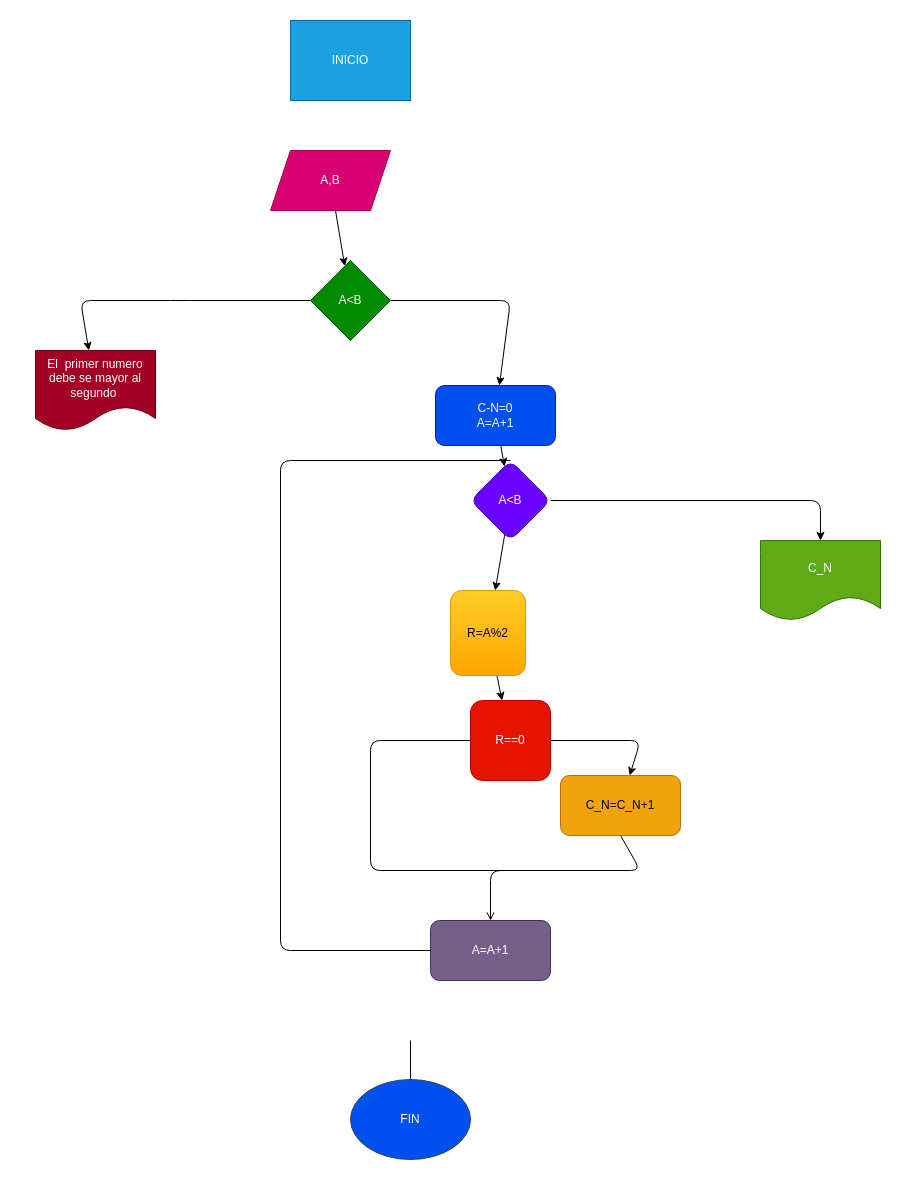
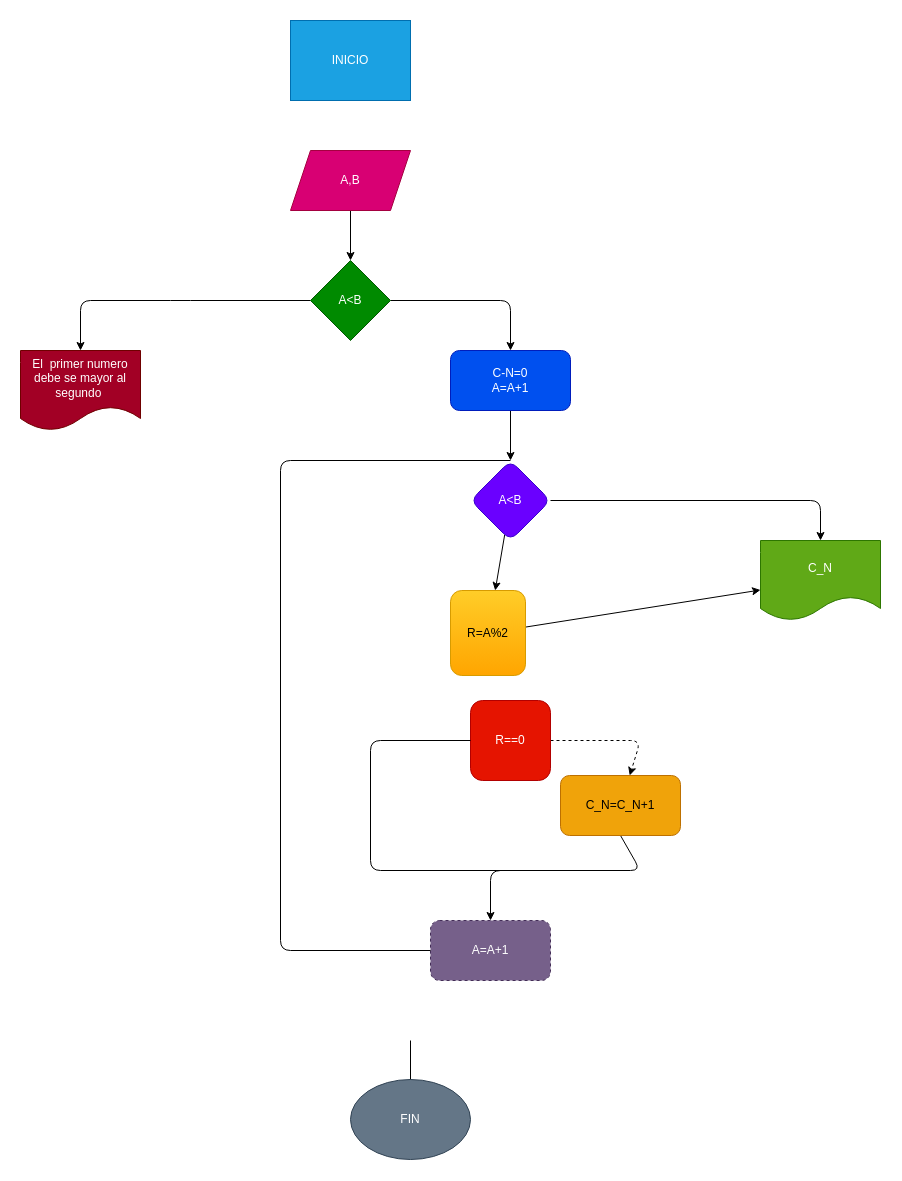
  <mxCell id="0" />
  <mxCell id="1" parent="0" />
  <mxCell id="2" value="INICIO" style="whiteSpace=wrap;html=1;fillColor=#1ba1e2;fontColor=#ffffff;strokeColor=#006EAF;rounded=0;" parent="1" vertex="1"><mxGeometry x="290" y="20" width="120" height="80" as="geometry" /></mxCell>
  <mxCell id="3" value="" style="edgeStyle=none;html=1;" parent="1" source="4" target="7" edge="1"><mxGeometry relative="1" as="geometry" /></mxCell>
- <mxCell id="4" value="A,B" style="shape=parallelogram;perimeter=parallelogramPerimeter;whiteSpace=wrap;html=1;fixedSize=1;fillColor=#d80073;fontColor=#ffffff;strokeColor=#A50040;" parent="1" vertex="1"><mxGeometry x="270" y="150" width="120" height="60" as="geometry" /></mxCell>
+ <mxCell id="4" value="A,B" style="shape=parallelogram;perimeter=parallelogramPerimeter;whiteSpace=wrap;html=1;fixedSize=1;fillColor=#d80073;fontColor=#ffffff;strokeColor=#A50040;" parent="1" vertex="1"><mxGeometry x="290" y="150" width="120" height="60" as="geometry" /></mxCell>
  <mxCell id="5" value="" style="edgeStyle=none;html=1;" parent="1" source="7" target="9" edge="1"><mxGeometry relative="1" as="geometry"><Array as="points"><mxPoint x="510" y="300" /></Array></mxGeometry></mxCell>
  <mxCell id="6" value="" style="edgeStyle=none;html=1;" parent="1" source="7" target="10" edge="1"><mxGeometry relative="1" as="geometry"><Array as="points"><mxPoint x="180" y="300" /><mxPoint x="80" y="300" /></Array></mxGeometry></mxCell>
  <mxCell id="7" value="A&amp;lt;B" style="rhombus;whiteSpace=wrap;html=1;fillColor=#008a00;fontColor=#ffffff;strokeColor=#005700;" parent="1" vertex="1"><mxGeometry x="310" y="260" width="80" height="80" as="geometry" /></mxCell>
  <mxCell id="8" value="" style="edgeStyle=none;html=1;" parent="1" source="9" target="13" edge="1"><mxGeometry relative="1" as="geometry" /></mxCell>
- <mxCell id="9" value="C-N=0&lt;br&gt;A=A+1" style="rounded=1;whiteSpace=wrap;html=1;fillColor=#0050ef;fontColor=#ffffff;strokeColor=#001DBC;" parent="1" vertex="1"><mxGeometry x="435" y="385" width="120" height="60" as="geometry" /></mxCell>
- <mxCell id="10" value="El&amp;nbsp; primer numero debe se mayor al segundo&amp;nbsp;" style="shape=document;whiteSpace=wrap;html=1;boundedLbl=1;fillColor=#a20025;fontColor=#ffffff;strokeColor=#6F0000;" parent="1" vertex="1"><mxGeometry x="35" y="350" width="120" height="80" as="geometry" /></mxCell>
+ <mxCell id="9" value="C-N=0&lt;br&gt;A=A+1" style="rounded=1;whiteSpace=wrap;html=1;fillColor=#0050ef;fontColor=#ffffff;strokeColor=#001DBC;" parent="1" vertex="1"><mxGeometry x="450" y="350" width="120" height="60" as="geometry" /></mxCell>
+ <mxCell id="10" value="El&amp;nbsp; primer numero debe se mayor al segundo&amp;nbsp;" style="shape=document;whiteSpace=wrap;html=1;boundedLbl=1;fillColor=#a20025;fontColor=#ffffff;strokeColor=#6F0000;" parent="1" vertex="1"><mxGeometry x="20" y="350" width="120" height="80" as="geometry" /></mxCell>
  <mxCell id="11" value="" style="edgeStyle=none;html=1;" parent="1" source="13" target="15" edge="1"><mxGeometry relative="1" as="geometry" /></mxCell>
  <mxCell id="12" value="" style="edgeStyle=none;html=1;" parent="1" source="13" target="18" edge="1"><mxGeometry relative="1" as="geometry"><Array as="points"><mxPoint x="820" y="500" /></Array></mxGeometry></mxCell>
  <mxCell id="13" value="A&amp;lt;B" style="rhombus;whiteSpace=wrap;html=1;rounded=1;fillColor=#6a00ff;fontColor=#ffffff;strokeColor=#3700CC;" parent="1" vertex="1"><mxGeometry x="470" y="460" width="80" height="80" as="geometry" /></mxCell>
- <mxCell id="14" value="" style="edgeStyle=none;html=1;" parent="1" source="15" target="17" edge="1"><mxGeometry relative="1" as="geometry" /></mxCell>
+ <mxCell id="14" value="" style="edgeStyle=none;html=1;" parent="1" source="15" target="18" edge="1"><mxGeometry relative="1" as="geometry" /></mxCell>
  <mxCell id="15" value="R=A%2" style="whiteSpace=wrap;html=1;rounded=1;fillColor=#ffcd28;strokeColor=#d79b00;gradientColor=#ffa500;" parent="1" vertex="1"><mxGeometry x="450" y="590" width="75" height="85" as="geometry" /></mxCell>
- <mxCell id="16" value="" style="edgeStyle=none;html=1;" parent="1" source="17" target="20" edge="1"><mxGeometry relative="1" as="geometry"><Array as="points"><mxPoint x="640" y="740" /></Array></mxGeometry></mxCell>
+ <mxCell id="16" value="" style="edgeStyle=none;html=1;dashed=1;" parent="1" source="17" target="20" edge="1"><mxGeometry relative="1" as="geometry"><Array as="points"><mxPoint x="640" y="740" /></Array></mxGeometry></mxCell>
  <mxCell id="17" value="R==0" style="whiteSpace=wrap;html=1;fillColor=#e51400;fontColor=#ffffff;strokeColor=#B20000;rounded=1;" parent="1" vertex="1"><mxGeometry x="470" y="700" width="80" height="80" as="geometry" /></mxCell>
  <mxCell id="18" value="C_N" style="shape=document;whiteSpace=wrap;html=1;boundedLbl=1;rounded=1;fillColor=#60a917;fontColor=#ffffff;strokeColor=#2D7600;" parent="1" vertex="1"><mxGeometry x="760" y="540" width="120" height="80" as="geometry" /></mxCell>
- <mxCell id="19" value="" style="edgeStyle=none;html=1;exitX=0.5;exitY=1;exitDx=0;exitDy=0;entryX=0.5;entryY=0;entryDx=0;entryDy=0;endArrow=open;" parent="1" source="20" target="21" edge="1"><mxGeometry relative="1" as="geometry"><mxPoint x="490" y="910" as="targetPoint" /><Array as="points"><mxPoint x="640" y="870" /><mxPoint x="490" y="870" /></Array></mxGeometry></mxCell>
+ <mxCell id="19" value="" style="edgeStyle=none;html=1;exitX=0.5;exitY=1;exitDx=0;exitDy=0;entryX=0.5;entryY=0;entryDx=0;entryDy=0;" parent="1" source="20" target="21" edge="1"><mxGeometry relative="1" as="geometry"><mxPoint x="490" y="910" as="targetPoint" /><Array as="points"><mxPoint x="640" y="870" /><mxPoint x="490" y="870" /></Array></mxGeometry></mxCell>
  <mxCell id="20" value="C_N=C_N+1" style="whiteSpace=wrap;html=1;rounded=1;fillColor=#f0a30a;fontColor=#000000;strokeColor=#BD7000;" parent="1" vertex="1"><mxGeometry x="560" y="775" width="120" height="60" as="geometry" /></mxCell>
- <mxCell id="21" value="A=A+1" style="rounded=1;whiteSpace=wrap;html=1;fillColor=#76608a;fontColor=#ffffff;strokeColor=#432D57;" parent="1" vertex="1"><mxGeometry x="430" y="920" width="120" height="60" as="geometry" /></mxCell>
+ <mxCell id="21" value="A=A+1" style="rounded=1;whiteSpace=wrap;html=1;fillColor=#76608a;fontColor=#ffffff;strokeColor=#432D57;dashed=1;" parent="1" vertex="1"><mxGeometry x="430" y="920" width="120" height="60" as="geometry" /></mxCell>
  <mxCell id="22" value="" style="endArrow=none;html=1;exitX=0;exitY=0.5;exitDx=0;exitDy=0;endFill=0;" parent="1" source="17" edge="1"><mxGeometry width="50" height="50" relative="1" as="geometry"><mxPoint x="390" y="790" as="sourcePoint" /><mxPoint x="510" y="870" as="targetPoint" /><Array as="points"><mxPoint x="370" y="740" /><mxPoint x="370" y="870" /></Array></mxGeometry></mxCell>
  <mxCell id="23" value="" style="endArrow=none;html=1;entryX=0.5;entryY=0;entryDx=0;entryDy=0;exitX=0;exitY=0.5;exitDx=0;exitDy=0;endFill=0;" parent="1" source="21" target="13" edge="1"><mxGeometry width="50" height="50" relative="1" as="geometry"><mxPoint x="300" y="540" as="sourcePoint" /><mxPoint x="350" y="490" as="targetPoint" /><Array as="points"><mxPoint x="280" y="950" /><mxPoint x="280" y="460" /></Array></mxGeometry></mxCell>
  <mxCell id="24" value="" style="endArrow=classic;html=1;" parent="1" edge="1"><mxGeometry width="50" height="50" relative="1" as="geometry"><mxPoint x="410" y="1040" as="sourcePoint" /><mxPoint x="410" y="1090" as="targetPoint" /></mxGeometry></mxCell>
- <mxCell id="25" value="FIN" style="ellipse;whiteSpace=wrap;html=1;fillColor=#0050ef;fontColor=#ffffff;strokeColor=#314354;" parent="1" vertex="1"><mxGeometry x="350" y="1079" width="120" height="80" as="geometry" /></mxCell>
+ <mxCell id="25" value="FIN" style="ellipse;whiteSpace=wrap;html=1;fillColor=#647687;fontColor=#ffffff;strokeColor=#314354;" parent="1" vertex="1"><mxGeometry x="350" y="1079" width="120" height="80" as="geometry" /></mxCell>
